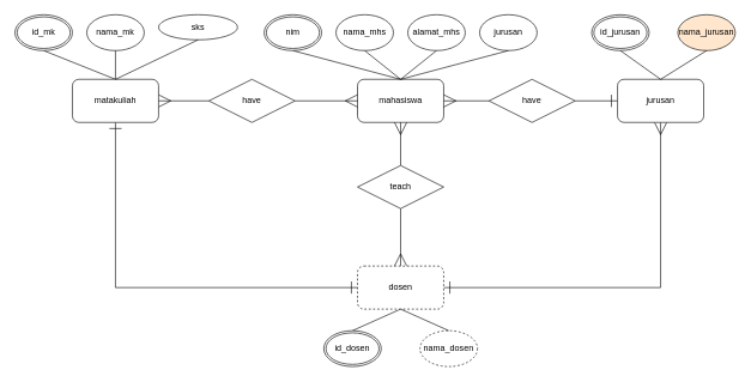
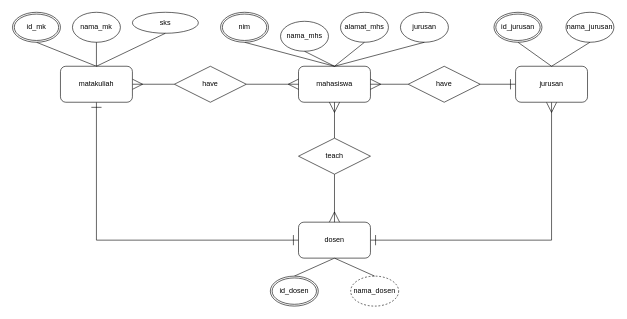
  <mxCell id="0" />
  <mxCell id="1" parent="0" />
  <mxCell id="2" style="edgeStyle=orthogonalEdgeStyle;rounded=0;orthogonalLoop=1;jettySize=auto;html=1;exitX=1;exitY=0.5;exitDx=0;exitDy=0;endArrow=ERone;endFill=0;startArrow=none;startFill=0;endSize=15;startSize=15;" edge="1" parent="1" source="38" target="18"><mxGeometry relative="1" as="geometry"><mxPoint x="849" y="140" as="sourcePoint" /></mxGeometry></mxCell>
  <mxCell id="3" style="edgeStyle=orthogonalEdgeStyle;rounded=0;orthogonalLoop=1;jettySize=auto;html=1;exitX=0;exitY=0.5;exitDx=0;exitDy=0;endArrow=ERmany;endFill=0;endSize=15;startSize=15;startArrow=none;startFill=0;" edge="1" parent="1" source="36" target="22"><mxGeometry relative="1" as="geometry" /></mxCell>
  <mxCell id="4" value="mahasiswa" style="rounded=1;whiteSpace=wrap;html=1;" vertex="1" parent="1"><mxGeometry x="497" y="110" width="120" height="60" as="geometry" /></mxCell>
- <mxCell id="5" value="nama_mhs" style="ellipse;whiteSpace=wrap;html=1;" vertex="1" parent="1"><mxGeometry x="467" y="20" width="80" height="50" as="geometry" /></mxCell>
+ <mxCell id="5" value="nama_mhs" style="ellipse;whiteSpace=wrap;html=1;" vertex="1" parent="1"><mxGeometry x="467" y="35" width="80" height="50" as="geometry" /></mxCell>
  <mxCell id="6" value="alamat_mhs" style="ellipse;whiteSpace=wrap;html=1;" vertex="1" parent="1"><mxGeometry x="567" y="20" width="80" height="50" as="geometry" /></mxCell>
  <mxCell id="7" value="jurusan" style="ellipse;whiteSpace=wrap;html=1;" vertex="1" parent="1"><mxGeometry x="667" y="20" width="80" height="50" as="geometry" /></mxCell>
  <mxCell id="8" value="" style="endArrow=none;html=1;rounded=0;entryX=0.5;entryY=1;entryDx=0;entryDy=0;exitX=0.5;exitY=0;exitDx=0;exitDy=0;" edge="1" parent="1" source="4"><mxGeometry width="50" height="50" relative="1" as="geometry"><mxPoint x="737" y="370" as="sourcePoint" /><mxPoint x="407" y="70" as="targetPoint" /></mxGeometry></mxCell>
  <mxCell id="9" value="" style="endArrow=none;html=1;rounded=0;entryX=0.5;entryY=1;entryDx=0;entryDy=0;" edge="1" parent="1" target="5"><mxGeometry width="50" height="50" relative="1" as="geometry"><mxPoint x="557" y="110" as="sourcePoint" /><mxPoint x="417" y="80" as="targetPoint" /></mxGeometry></mxCell>
  <mxCell id="10" value="" style="endArrow=none;html=1;rounded=0;entryX=0.5;entryY=1;entryDx=0;entryDy=0;exitX=0.5;exitY=0;exitDx=0;exitDy=0;" edge="1" parent="1" source="4" target="6"><mxGeometry width="50" height="50" relative="1" as="geometry"><mxPoint x="567" y="120" as="sourcePoint" /><mxPoint x="517" y="80" as="targetPoint" /></mxGeometry></mxCell>
  <mxCell id="11" value="" style="endArrow=none;html=1;rounded=0;entryX=0.5;entryY=1;entryDx=0;entryDy=0;exitX=0.5;exitY=0;exitDx=0;exitDy=0;" edge="1" parent="1" source="4" target="7"><mxGeometry width="50" height="50" relative="1" as="geometry"><mxPoint x="567" y="120" as="sourcePoint" /><mxPoint x="617" y="80" as="targetPoint" /></mxGeometry></mxCell>
  <mxCell id="12" value="" style="rounded=0;orthogonalLoop=1;jettySize=auto;html=1;endArrow=none;endFill=0;exitX=0.5;exitY=1;exitDx=0;exitDy=0;entryX=0.5;entryY=0;entryDx=0;entryDy=0;" edge="1" parent="1" source="15" target="34"><mxGeometry relative="1" as="geometry" /></mxCell>
  <mxCell id="13" style="edgeStyle=orthogonalEdgeStyle;rounded=0;orthogonalLoop=1;jettySize=auto;html=1;exitX=0;exitY=0.5;exitDx=0;exitDy=0;entryX=0.5;entryY=1;entryDx=0;entryDy=0;startArrow=ERone;startFill=0;endArrow=ERone;endFill=0;endSize=15;startSize=15;" edge="1" parent="1" source="15" target="22"><mxGeometry relative="1" as="geometry"><mxPoint x="240" y="250" as="targetPoint" /></mxGeometry></mxCell>
  <mxCell id="14" style="edgeStyle=orthogonalEdgeStyle;rounded=0;orthogonalLoop=1;jettySize=auto;html=1;exitX=1;exitY=0.5;exitDx=0;exitDy=0;entryX=0.5;entryY=1;entryDx=0;entryDy=0;endArrow=ERmany;endFill=0;startArrow=ERone;startFill=0;endSize=15;startSize=15;" edge="1" parent="1" source="15" target="18"><mxGeometry relative="1" as="geometry" /></mxCell>
- <mxCell id="15" value="dosen" style="rounded=1;whiteSpace=wrap;html=1;dashed=1;" vertex="1" parent="1"><mxGeometry x="497" y="370" width="120" height="60" as="geometry" /></mxCell>
+ <mxCell id="15" value="dosen" style="rounded=1;whiteSpace=wrap;html=1;" vertex="1" parent="1"><mxGeometry x="497" y="370" width="120" height="60" as="geometry" /></mxCell>
  <mxCell id="16" value="nama_dosen" style="ellipse;whiteSpace=wrap;html=1;dashed=1;" vertex="1" parent="1"><mxGeometry x="584" y="460" width="80" height="50" as="geometry" /></mxCell>
  <mxCell id="17" value="" style="endArrow=none;html=1;rounded=0;entryX=0.5;entryY=0;entryDx=0;entryDy=0;exitX=0.5;exitY=1;exitDx=0;exitDy=0;" edge="1" parent="1" target="16" source="15"><mxGeometry width="50" height="50" relative="1" as="geometry"><mxPoint x="557" y="370" as="sourcePoint" /><mxPoint x="787" y="580" as="targetPoint" /></mxGeometry></mxCell>
  <mxCell id="18" value="jurusan" style="rounded=1;whiteSpace=wrap;html=1;" vertex="1" parent="1"><mxGeometry x="859" y="110" width="120" height="60" as="geometry" /></mxCell>
  <mxCell id="19" style="rounded=0;orthogonalLoop=1;jettySize=auto;html=1;exitX=0.5;exitY=1;exitDx=0;exitDy=0;entryX=0.5;entryY=0;entryDx=0;entryDy=0;endArrow=none;endFill=0;" edge="1" parent="1" source="32" target="18"><mxGeometry relative="1" as="geometry"><mxPoint x="1019" y="55" as="sourcePoint" /></mxGeometry></mxCell>
- <mxCell id="20" value="nama_jurusan" style="ellipse;whiteSpace=wrap;html=1;fillColor=#ffe6cc;" vertex="1" parent="1"><mxGeometry x="943" y="20" width="80" height="50" as="geometry" /></mxCell>
+ <mxCell id="20" value="nama_jurusan" style="ellipse;whiteSpace=wrap;html=1;" vertex="1" parent="1"><mxGeometry x="943" y="20" width="80" height="50" as="geometry" /></mxCell>
  <mxCell id="21" style="rounded=0;orthogonalLoop=1;jettySize=auto;html=1;exitX=0.5;exitY=0;exitDx=0;exitDy=0;entryX=0.5;entryY=1;entryDx=0;entryDy=0;endArrow=none;endFill=0;" edge="1" parent="1" source="22" target="33"><mxGeometry relative="1" as="geometry"><mxPoint x="60" y="210" as="targetPoint" /></mxGeometry></mxCell>
  <mxCell id="22" value="matakuliah" style="rounded=1;whiteSpace=wrap;html=1;" vertex="1" parent="1"><mxGeometry x="100" y="110" width="120" height="60" as="geometry" /></mxCell>
  <mxCell id="23" value="nama_mk" style="ellipse;whiteSpace=wrap;html=1;" vertex="1" parent="1"><mxGeometry x="120" y="20" width="80" height="50" as="geometry" /></mxCell>
  <mxCell id="24" value="sks" style="ellipse;whiteSpace=wrap;html=1;" vertex="1" parent="1"><mxGeometry x="220" y="20" width="110" height="35" as="geometry" /></mxCell>
  <mxCell id="25" value="" style="endArrow=ERmany;html=1;rounded=0;entryX=0.5;entryY=1;entryDx=0;entryDy=0;exitX=0.5;exitY=0;exitDx=0;exitDy=0;jumpStyle=none;startArrow=none;startFill=0;endFill=0;strokeWidth=1;targetPerimeterSpacing=0;startSize=15;endSize=15;" edge="1" parent="1" source="30" target="4"><mxGeometry width="50" height="50" relative="1" as="geometry"><mxPoint x="737" y="400" as="sourcePoint" /><mxPoint x="787" y="350" as="targetPoint" /></mxGeometry></mxCell>
  <mxCell id="26" style="rounded=0;orthogonalLoop=1;jettySize=auto;html=1;exitX=0.5;exitY=1;exitDx=0;exitDy=0;entryX=0.5;entryY=0;entryDx=0;entryDy=0;endArrow=none;endFill=0;" edge="1" parent="1" source="20" target="18"><mxGeometry relative="1" as="geometry"><mxPoint x="1029" y="65" as="sourcePoint" /><mxPoint x="989" y="150" as="targetPoint" /></mxGeometry></mxCell>
  <mxCell id="27" style="rounded=0;orthogonalLoop=1;jettySize=auto;html=1;endArrow=none;endFill=0;" edge="1" parent="1"><mxGeometry relative="1" as="geometry"><mxPoint x="160" y="110" as="sourcePoint" /><mxPoint x="160" y="70" as="targetPoint" /></mxGeometry></mxCell>
  <mxCell id="28" style="rounded=0;orthogonalLoop=1;jettySize=auto;html=1;exitX=0.5;exitY=0;exitDx=0;exitDy=0;entryX=0.5;entryY=1;entryDx=0;entryDy=0;endArrow=none;endFill=0;" edge="1" parent="1" source="22" target="24"><mxGeometry relative="1" as="geometry"><mxPoint x="170" y="180" as="sourcePoint" /><mxPoint x="70" y="220" as="targetPoint" /></mxGeometry></mxCell>
  <mxCell id="29" value="" style="endArrow=none;html=1;rounded=0;entryX=0.5;entryY=1;entryDx=0;entryDy=0;exitX=0.5;exitY=0;exitDx=0;exitDy=0;jumpStyle=none;startArrow=ERmany;startFill=0;endFill=0;strokeWidth=1;targetPerimeterSpacing=0;startSize=15;endSize=15;" edge="1" parent="1" source="15" target="30"><mxGeometry width="50" height="50" relative="1" as="geometry"><mxPoint x="557" y="370" as="sourcePoint" /><mxPoint x="557" y="170" as="targetPoint" /></mxGeometry></mxCell>
  <mxCell id="30" value="teach" style="shape=rhombus;perimeter=rhombusPerimeter;whiteSpace=wrap;html=1;align=center;" vertex="1" parent="1"><mxGeometry x="497" y="230" width="120" height="60" as="geometry" /></mxCell>
  <mxCell id="31" value="nim" style="ellipse;shape=doubleEllipse;margin=3;whiteSpace=wrap;html=1;align=center;" vertex="1" parent="1"><mxGeometry x="367" y="20" width="80" height="50" as="geometry" /></mxCell>
  <mxCell id="32" value="id_jurusan" style="ellipse;shape=doubleEllipse;margin=3;whiteSpace=wrap;html=1;align=center;" vertex="1" parent="1"><mxGeometry x="823" y="20" width="80" height="50" as="geometry" /></mxCell>
  <mxCell id="33" value="id_mk" style="ellipse;shape=doubleEllipse;margin=3;whiteSpace=wrap;html=1;align=center;" vertex="1" parent="1"><mxGeometry x="20" y="20" width="80" height="50" as="geometry" /></mxCell>
  <mxCell id="34" value="id_dosen" style="ellipse;shape=doubleEllipse;margin=3;whiteSpace=wrap;html=1;align=center;" vertex="1" parent="1"><mxGeometry x="450" y="460" width="80" height="50" as="geometry" /></mxCell>
  <mxCell id="35" value="" style="edgeStyle=orthogonalEdgeStyle;rounded=0;orthogonalLoop=1;jettySize=auto;html=1;exitX=0;exitY=0.5;exitDx=0;exitDy=0;endArrow=none;endFill=0;endSize=15;startSize=15;startArrow=ERmany;startFill=0;" edge="1" parent="1" source="4" target="36"><mxGeometry relative="1" as="geometry"><mxPoint x="497" y="140" as="sourcePoint" /><mxPoint x="220" y="140" as="targetPoint" /></mxGeometry></mxCell>
  <mxCell id="36" value="have" style="shape=rhombus;perimeter=rhombusPerimeter;whiteSpace=wrap;html=1;align=center;" vertex="1" parent="1"><mxGeometry x="290" y="110" width="120" height="60" as="geometry" /></mxCell>
  <mxCell id="37" value="" style="edgeStyle=orthogonalEdgeStyle;rounded=0;orthogonalLoop=1;jettySize=auto;html=1;exitX=1;exitY=0.5;exitDx=0;exitDy=0;endArrow=none;endFill=0;startArrow=ERmany;startFill=0;endSize=15;startSize=15;" edge="1" parent="1" source="4" target="38"><mxGeometry relative="1" as="geometry"><mxPoint x="617" y="140" as="sourcePoint" /><mxPoint x="810" y="140" as="targetPoint" /></mxGeometry></mxCell>
  <mxCell id="38" value="have" style="shape=rhombus;perimeter=rhombusPerimeter;whiteSpace=wrap;html=1;align=center;" vertex="1" parent="1"><mxGeometry x="680" y="110" width="120" height="60" as="geometry" /></mxCell>
